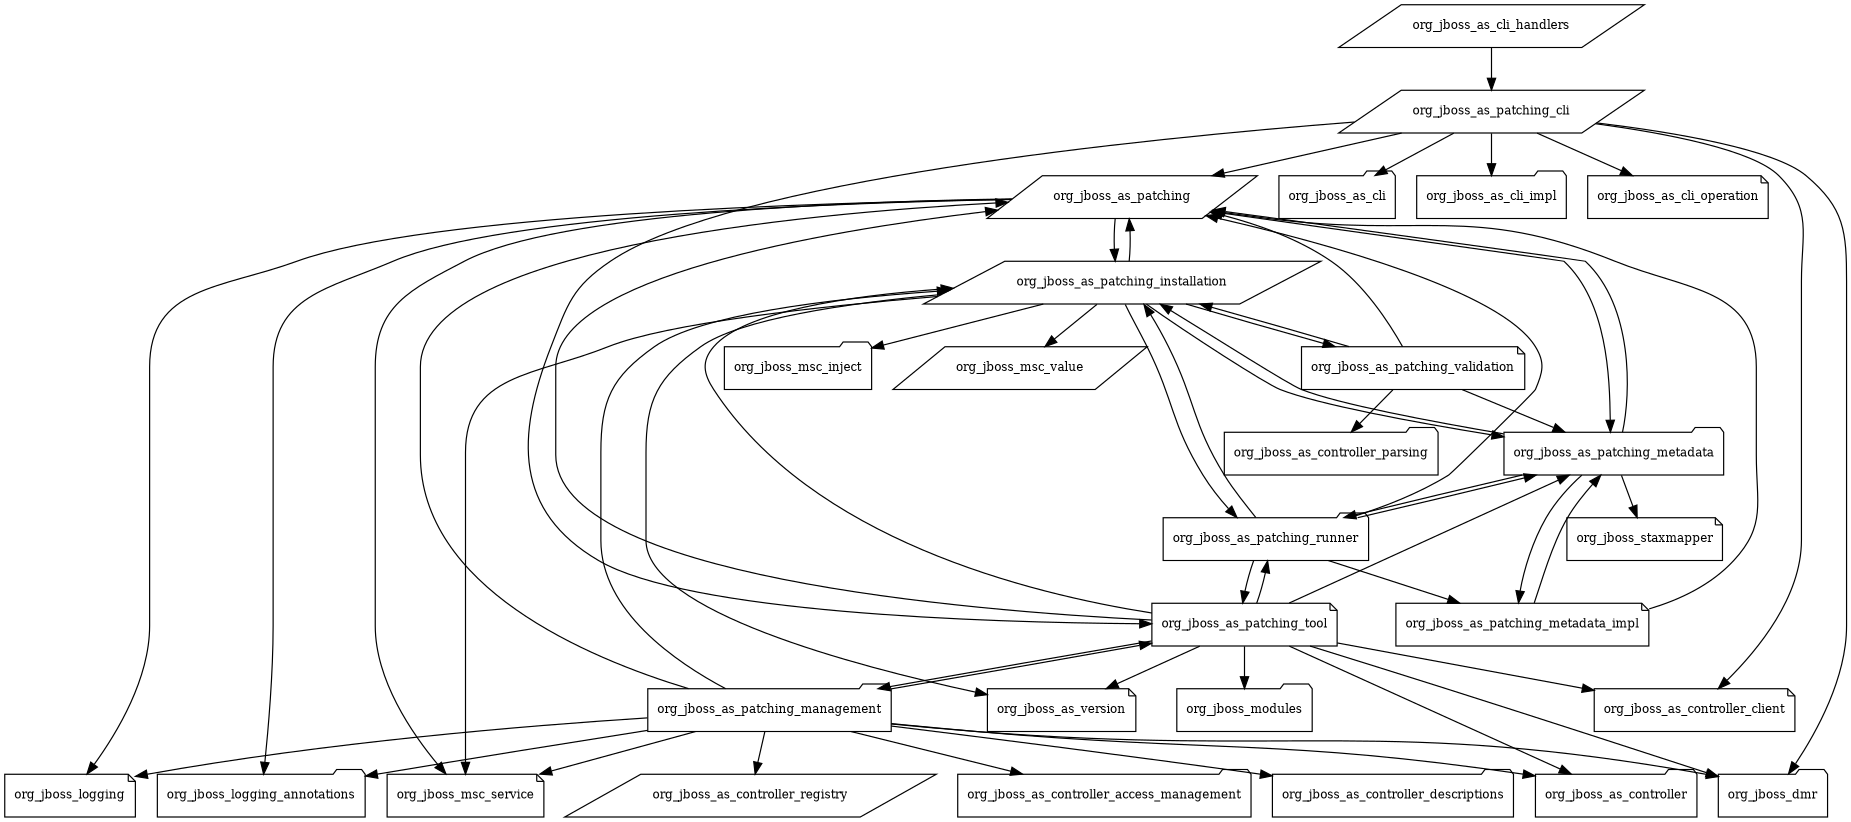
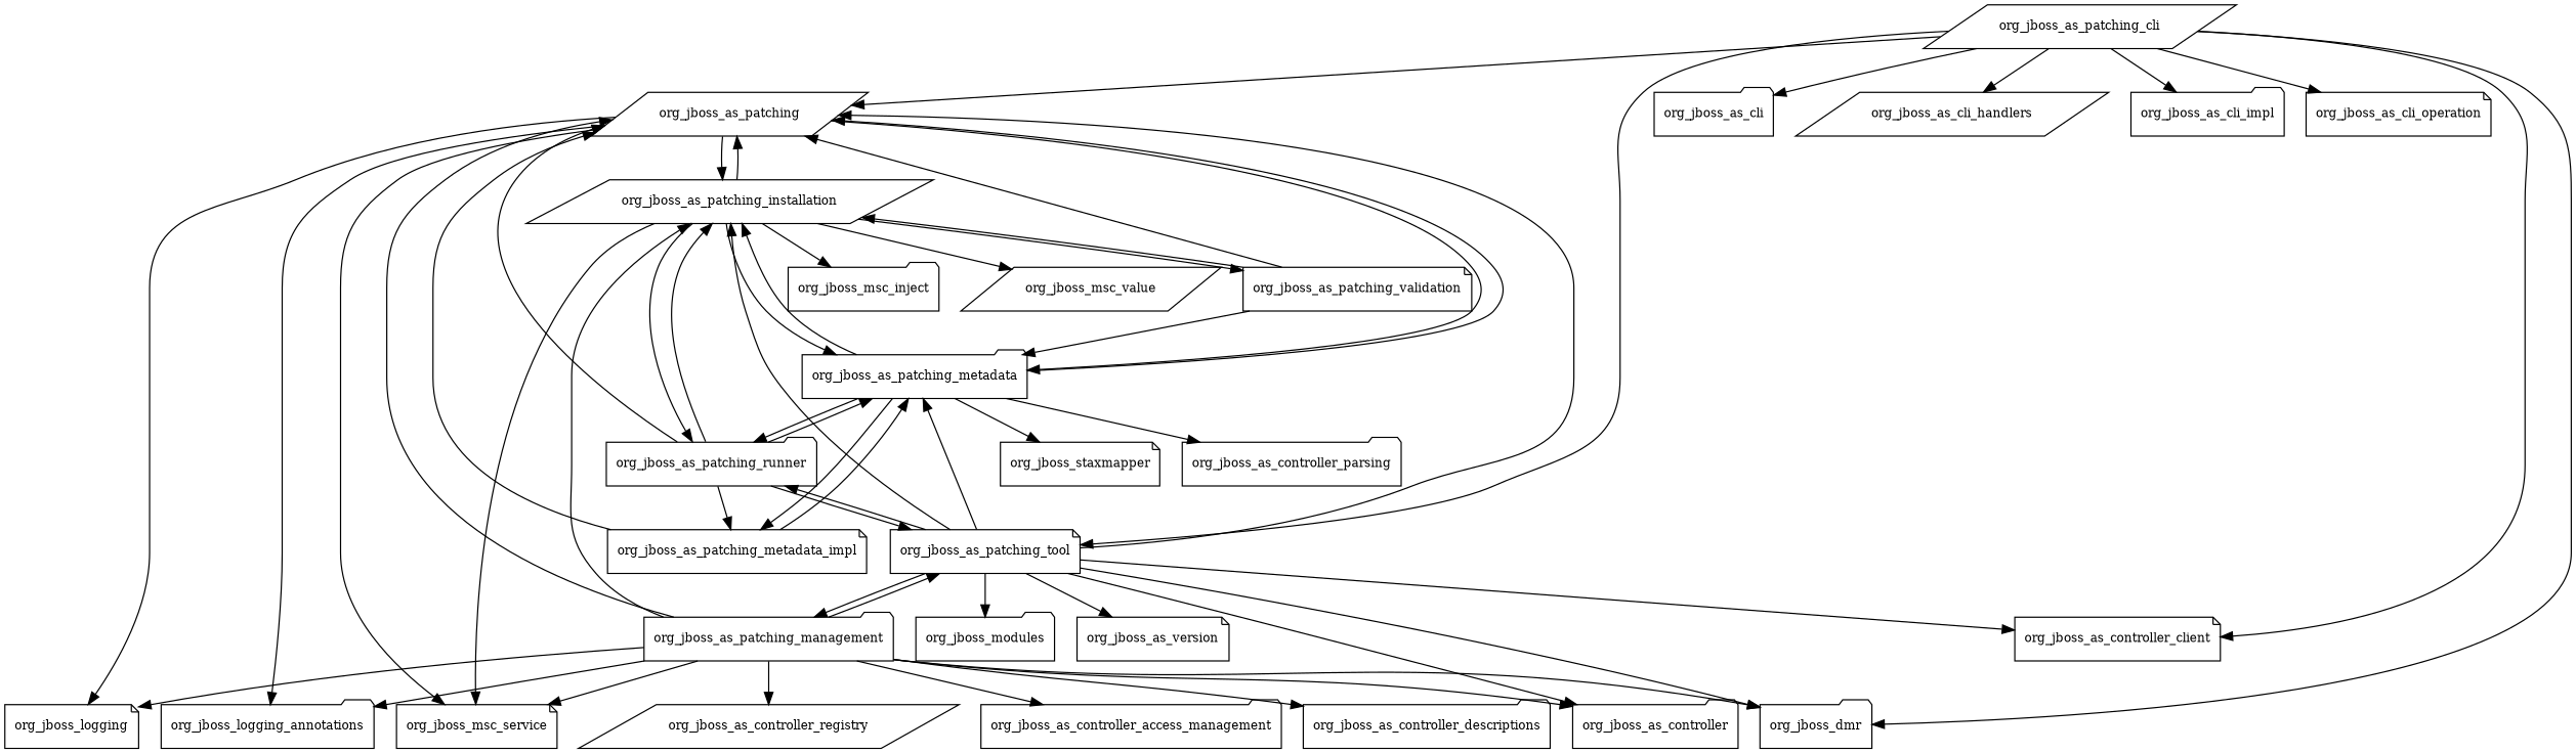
  digraph {
    node [fontsize=10.0 shape=folder]
    org_jboss_as_patching [shape=parallelogram]
    org_jboss_as_patching_installation [shape=parallelogram]
    org_jboss_as_patching_metadata
    org_jboss_logging [shape=note]
    org_jboss_logging_annotations
    org_jboss_msc_service [shape=note]
    org_jboss_as_patching_runner
    org_jboss_as_patching_validation [shape=note]
    org_jboss_as_version [shape=note]
    org_jboss_msc_inject
    org_jboss_msc_value [shape=parallelogram]
    org_jboss_as_controller_parsing
    org_jboss_as_patching_metadata_impl [shape=note]
    org_jboss_staxmapper [shape=note]
    org_jboss_as_patching_tool [shape=note]
    org_jboss_as_patching_cli [shape=parallelogram]
    org_jboss_as_cli
    org_jboss_as_cli_handlers [shape=parallelogram]
    org_jboss_as_cli_impl
    org_jboss_as_cli_operation [shape=note]
    org_jboss_as_controller_client [shape=note]
    org_jboss_dmr
    org_jboss_as_patching_management
    org_jboss_as_controller
    org_jboss_modules
    org_jboss_as_controller_access_management
    org_jboss_as_controller_descriptions
    org_jboss_as_controller_registry [shape=parallelogram]
    org_jboss_as_patching -> org_jboss_as_patching_installation
    org_jboss_as_patching -> org_jboss_as_patching_metadata
    org_jboss_as_patching -> org_jboss_logging
    org_jboss_as_patching -> org_jboss_logging_annotations
    org_jboss_as_patching -> org_jboss_msc_service
    org_jboss_as_patching_installation -> org_jboss_as_patching
    org_jboss_as_patching_installation -> org_jboss_as_patching_metadata
    org_jboss_as_patching_installation -> org_jboss_msc_service
    org_jboss_as_patching_installation -> org_jboss_as_patching_runner
    org_jboss_as_patching_installation -> org_jboss_as_patching_validation
-   org_jboss_as_patching_installation -> org_jboss_as_version
    org_jboss_as_patching_installation -> org_jboss_msc_inject
    org_jboss_as_patching_installation -> org_jboss_msc_value
    org_jboss_as_patching_metadata -> org_jboss_as_patching
    org_jboss_as_patching_metadata -> org_jboss_as_patching_installation
    org_jboss_as_patching_metadata -> org_jboss_as_patching_runner
-   org_jboss_as_patching_validation -> org_jboss_as_controller_parsing
+   org_jboss_as_patching_metadata -> org_jboss_as_controller_parsing
    org_jboss_as_patching_metadata -> org_jboss_as_patching_metadata_impl
    org_jboss_as_patching_metadata -> org_jboss_staxmapper
    org_jboss_as_patching_runner -> org_jboss_as_patching
    org_jboss_as_patching_runner -> org_jboss_as_patching_installation
    org_jboss_as_patching_runner -> org_jboss_as_patching_metadata
    org_jboss_as_patching_runner -> org_jboss_as_patching_metadata_impl
    org_jboss_as_patching_runner -> org_jboss_as_patching_tool
    org_jboss_as_patching_validation -> org_jboss_as_patching
    org_jboss_as_patching_validation -> org_jboss_as_patching_installation
    org_jboss_as_patching_validation -> org_jboss_as_patching_metadata
    org_jboss_as_patching_metadata_impl -> org_jboss_as_patching
    org_jboss_as_patching_metadata_impl -> org_jboss_as_patching_metadata
    org_jboss_as_patching_tool -> org_jboss_as_patching
    org_jboss_as_patching_tool -> org_jboss_as_patching_installation
    org_jboss_as_patching_tool -> org_jboss_as_patching_metadata
    org_jboss_as_patching_tool -> org_jboss_as_patching_runner
    org_jboss_as_patching_tool -> org_jboss_as_version
    org_jboss_as_patching_tool -> org_jboss_as_controller_client
    org_jboss_as_patching_tool -> org_jboss_dmr
    org_jboss_as_patching_tool -> org_jboss_as_patching_management
    org_jboss_as_patching_tool -> org_jboss_as_controller
    org_jboss_as_patching_tool -> org_jboss_modules
    org_jboss_as_patching_cli -> org_jboss_as_patching
    org_jboss_as_patching_cli -> org_jboss_as_patching_tool
    org_jboss_as_patching_cli -> org_jboss_as_cli
-   org_jboss_as_cli_handlers -> org_jboss_as_patching_cli
+   org_jboss_as_patching_cli -> org_jboss_as_cli_handlers
    org_jboss_as_patching_cli -> org_jboss_as_cli_impl
    org_jboss_as_patching_cli -> org_jboss_as_cli_operation
    org_jboss_as_patching_cli -> org_jboss_as_controller_client
    org_jboss_as_patching_cli -> org_jboss_dmr
    org_jboss_as_patching_management -> org_jboss_as_patching
    org_jboss_as_patching_management -> org_jboss_as_patching_installation
    org_jboss_as_patching_management -> org_jboss_logging
    org_jboss_as_patching_management -> org_jboss_logging_annotations
    org_jboss_as_patching_management -> org_jboss_msc_service
    org_jboss_as_patching_management -> org_jboss_as_patching_tool
    org_jboss_as_patching_management -> org_jboss_dmr
    org_jboss_as_patching_management -> org_jboss_as_controller
    org_jboss_as_patching_management -> org_jboss_as_controller_access_management
    org_jboss_as_patching_management -> org_jboss_as_controller_descriptions
    org_jboss_as_patching_management -> org_jboss_as_controller_registry
  }
